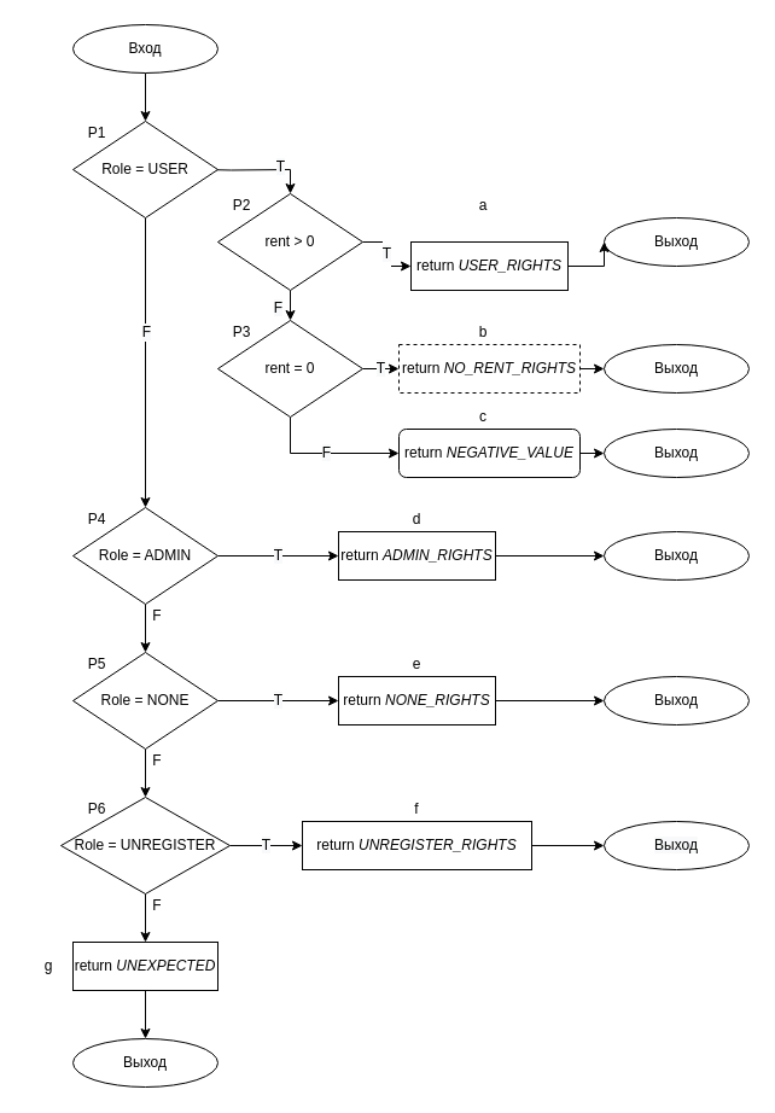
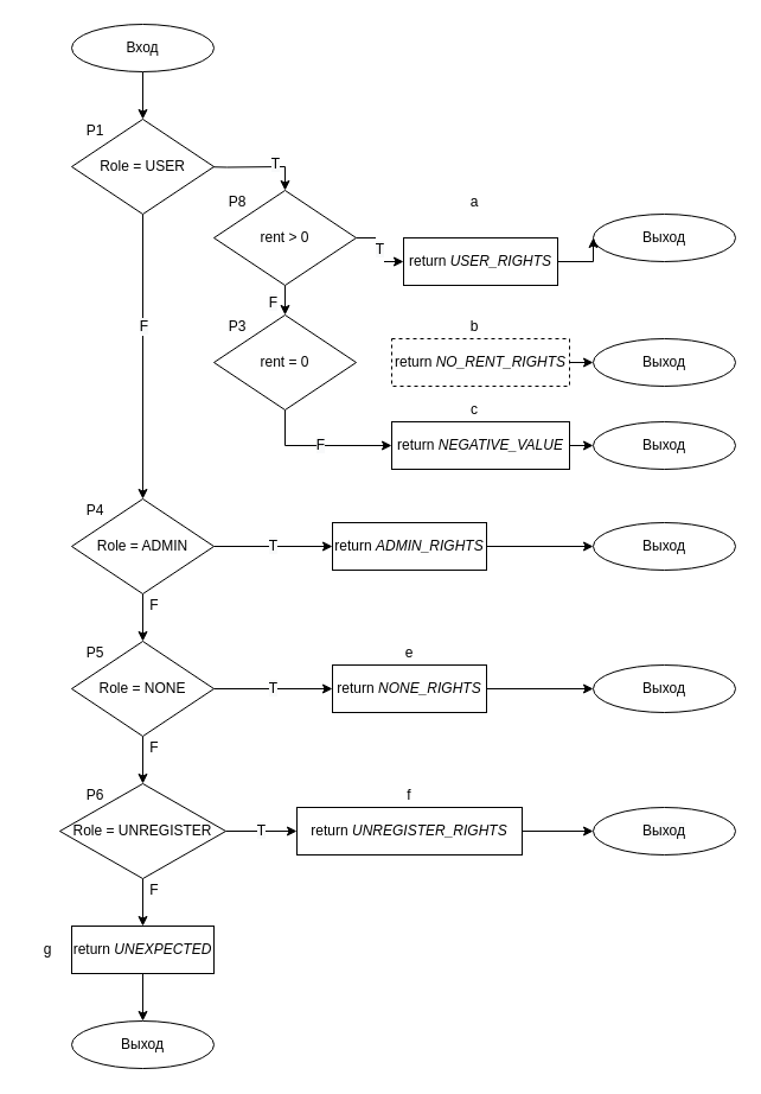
  <mxCell id="0" />
  <mxCell id="1" parent="0" />
  <mxCell id="2" style="edgeStyle=orthogonalEdgeStyle;rounded=0;orthogonalLoop=1;jettySize=auto;html=1;exitX=0.5;exitY=1;exitDx=0;exitDy=0;entryX=0.5;entryY=0;entryDx=0;entryDy=0;" edge="1" parent="1" source="3" target="8"><mxGeometry relative="1" as="geometry" /></mxCell>
  <mxCell id="3" value="Вход" style="ellipse;whiteSpace=wrap;html=1;" vertex="1" parent="1"><mxGeometry x="60" y="20" width="120" height="40" as="geometry" /></mxCell>
  <mxCell id="4" style="edgeStyle=orthogonalEdgeStyle;rounded=0;orthogonalLoop=1;jettySize=auto;html=1;exitX=0.5;exitY=1;exitDx=0;exitDy=0;" edge="1" parent="1" source="8" target="11"><mxGeometry relative="1" as="geometry" /></mxCell>
  <mxCell id="5" value="&lt;span style=&quot;font-size: 12px ; background-color: rgb(248 , 249 , 250)&quot;&gt;F&lt;/span&gt;" style="edgeLabel;html=1;align=center;verticalAlign=middle;resizable=0;points=[];fontFamily=Helvetica;fontColor=#000000;" vertex="1" connectable="0" parent="4"><mxGeometry x="-0.217" relative="1" as="geometry"><mxPoint as="offset" /></mxGeometry></mxCell>
  <mxCell id="6" style="edgeStyle=orthogonalEdgeStyle;rounded=0;orthogonalLoop=1;jettySize=auto;html=1;exitX=1;exitY=0.5;exitDx=0;exitDy=0;entryX=0.5;entryY=0;entryDx=0;entryDy=0;" edge="1" parent="1" target="20"><mxGeometry relative="1" as="geometry"><mxPoint x="170" y="140" as="sourcePoint" /></mxGeometry></mxCell>
  <mxCell id="7" value="&lt;span style=&quot;font-size: 12px ; background-color: rgb(248 , 249 , 250)&quot;&gt;T&lt;/span&gt;" style="edgeLabel;html=1;align=center;verticalAlign=middle;resizable=0;points=[];fontFamily=Helvetica;fontColor=#000000;" vertex="1" connectable="0" parent="6"><mxGeometry x="0.378" y="3" relative="1" as="geometry"><mxPoint as="offset" /></mxGeometry></mxCell>
  <mxCell id="8" value="Role = USER" style="rhombus;whiteSpace=wrap;html=1;" vertex="1" parent="1"><mxGeometry x="60" y="100" width="120" height="80" as="geometry" /></mxCell>
  <mxCell id="9" style="edgeStyle=orthogonalEdgeStyle;rounded=0;orthogonalLoop=1;jettySize=auto;html=1;exitX=0.5;exitY=1;exitDx=0;exitDy=0;entryX=0.5;entryY=0;entryDx=0;entryDy=0;" edge="1" parent="1" source="11" target="14"><mxGeometry relative="1" as="geometry" /></mxCell>
  <mxCell id="10" value="&#10;&#10;&lt;span style=&quot;color: rgb(0, 0, 0); font-family: helvetica; font-size: 12px; font-style: normal; font-weight: 400; letter-spacing: normal; text-align: center; text-indent: 0px; text-transform: none; word-spacing: 0px; background-color: rgb(248, 249, 250); display: inline; float: none;&quot;&gt;T&lt;/span&gt;&#10;&#10;" style="edgeStyle=orthogonalEdgeStyle;rounded=0;orthogonalLoop=1;jettySize=auto;html=1;exitX=1;exitY=0.5;exitDx=0;exitDy=0;entryX=0;entryY=0.5;entryDx=0;entryDy=0;fontFamily=Helvetica;fontColor=#000000;" edge="1" parent="1" source="11" target="30"><mxGeometry relative="1" as="geometry" /></mxCell>
  <mxCell id="11" value="Role = ADMIN" style="rhombus;whiteSpace=wrap;html=1;" vertex="1" parent="1"><mxGeometry x="60" y="420" width="120" height="80" as="geometry" /></mxCell>
  <mxCell id="12" style="edgeStyle=orthogonalEdgeStyle;rounded=0;orthogonalLoop=1;jettySize=auto;html=1;exitX=0.5;exitY=1;exitDx=0;exitDy=0;" edge="1" parent="1" source="14" target="17"><mxGeometry relative="1" as="geometry" /></mxCell>
  <mxCell id="13" value="&#10;&#10;&lt;span style=&quot;color: rgb(0, 0, 0); font-family: helvetica; font-size: 12px; font-style: normal; font-weight: 400; letter-spacing: normal; text-align: center; text-indent: 0px; text-transform: none; word-spacing: 0px; background-color: rgb(248, 249, 250); display: inline; float: none;&quot;&gt;T&lt;/span&gt;&#10;&#10;" style="edgeStyle=orthogonalEdgeStyle;rounded=0;orthogonalLoop=1;jettySize=auto;html=1;exitX=1;exitY=0.5;exitDx=0;exitDy=0;entryX=0;entryY=0.5;entryDx=0;entryDy=0;fontFamily=Helvetica;fontColor=#000000;" edge="1" parent="1" source="14" target="32"><mxGeometry relative="1" as="geometry" /></mxCell>
  <mxCell id="14" value="&lt;span&gt;Role = NONE&lt;/span&gt;" style="rhombus;whiteSpace=wrap;html=1;" vertex="1" parent="1"><mxGeometry x="60" y="540" width="120" height="80" as="geometry" /></mxCell>
  <mxCell id="15" value="&#10;&#10;&lt;span style=&quot;color: rgb(0, 0, 0); font-family: helvetica; font-size: 12px; font-style: normal; font-weight: 400; letter-spacing: normal; text-align: center; text-indent: 0px; text-transform: none; word-spacing: 0px; background-color: rgb(248, 249, 250); display: inline; float: none;&quot;&gt;T&lt;/span&gt;&#10;&#10;" style="edgeStyle=orthogonalEdgeStyle;rounded=0;orthogonalLoop=1;jettySize=auto;html=1;exitX=1;exitY=0.5;exitDx=0;exitDy=0;entryX=0;entryY=0.5;entryDx=0;entryDy=0;fontFamily=Helvetica;fontColor=#000000;" edge="1" parent="1" source="17" target="35"><mxGeometry relative="1" as="geometry" /></mxCell>
  <mxCell id="16" style="edgeStyle=orthogonalEdgeStyle;rounded=0;orthogonalLoop=1;jettySize=auto;html=1;exitX=0.5;exitY=1;exitDx=0;exitDy=0;entryX=0.5;entryY=0;entryDx=0;entryDy=0;fontFamily=Helvetica;fontColor=#000000;" edge="1" parent="1" source="17" target="38"><mxGeometry relative="1" as="geometry" /></mxCell>
  <mxCell id="17" value="&lt;span&gt;Role = UNREGISTER&lt;/span&gt;" style="rhombus;whiteSpace=wrap;html=1;" vertex="1" parent="1"><mxGeometry x="50" y="660" width="140" height="80" as="geometry" /></mxCell>
  <mxCell id="18" value="&#10;&#10;&lt;span style=&quot;color: rgb(0, 0, 0); font-family: helvetica; font-size: 12px; font-style: normal; font-weight: 400; letter-spacing: normal; text-align: center; text-indent: 0px; text-transform: none; word-spacing: 0px; background-color: rgb(248, 249, 250); display: inline; float: none;&quot;&gt;T&lt;/span&gt;&#10;&#10;" style="edgeStyle=orthogonalEdgeStyle;rounded=0;orthogonalLoop=1;jettySize=auto;html=1;exitX=1;exitY=0.5;exitDx=0;exitDy=0;entryX=0;entryY=0.5;entryDx=0;entryDy=0;fontFamily=Helvetica;fontColor=#000000;" edge="1" parent="1" source="20" target="24"><mxGeometry relative="1" as="geometry" /></mxCell>
  <mxCell id="19" value="&#10;&#10;&lt;span style=&quot;color: rgb(0, 0, 0); font-family: helvetica; font-size: 12px; font-style: normal; font-weight: 400; letter-spacing: normal; text-align: center; text-indent: 0px; text-transform: none; word-spacing: 0px; background-color: rgb(248, 249, 250); display: inline; float: none;&quot;&gt;F&lt;/span&gt;&#10;&#10;" style="edgeStyle=orthogonalEdgeStyle;rounded=0;orthogonalLoop=1;jettySize=auto;html=1;exitX=0.5;exitY=1;exitDx=0;exitDy=0;entryX=0.5;entryY=0;entryDx=0;entryDy=0;fontFamily=Helvetica;fontColor=#000000;" edge="1" parent="1" source="20" target="41"><mxGeometry x="0.2" y="-10" relative="1" as="geometry"><mxPoint as="offset" /></mxGeometry></mxCell>
  <mxCell id="20" value="rent &amp;gt; 0" style="rhombus;whiteSpace=wrap;html=1;" vertex="1" parent="1"><mxGeometry x="180" y="160" width="120" height="80" as="geometry" /></mxCell>
  <mxCell id="21" value="Выход" style="ellipse;whiteSpace=wrap;html=1;" vertex="1" parent="1"><mxGeometry x="500" y="180" width="120" height="40" as="geometry" /></mxCell>
  <mxCell id="22" value="Выход" style="ellipse;whiteSpace=wrap;html=1;" vertex="1" parent="1"><mxGeometry x="500" y="285" width="120" height="40" as="geometry" /></mxCell>
  <mxCell id="23" style="edgeStyle=orthogonalEdgeStyle;rounded=0;orthogonalLoop=1;jettySize=auto;html=1;exitX=1;exitY=0.5;exitDx=0;exitDy=0;entryX=0;entryY=0.5;entryDx=0;entryDy=0;fontFamily=Helvetica;fontColor=#000000;" edge="1" parent="1" source="24" target="21"><mxGeometry relative="1" as="geometry" /></mxCell>
  <mxCell id="24" value="return&amp;nbsp;&lt;span style=&quot;font-style: italic;&quot;&gt;USER_RIGHTS&lt;/span&gt;" style="rounded=0;whiteSpace=wrap;html=1;labelBackgroundColor=none;fontFamily=Helvetica;" vertex="1" parent="1"><mxGeometry x="340" y="200" width="130" height="40" as="geometry" /></mxCell>
  <mxCell id="25" style="edgeStyle=orthogonalEdgeStyle;rounded=0;orthogonalLoop=1;jettySize=auto;html=1;exitX=1;exitY=0.5;exitDx=0;exitDy=0;entryX=0;entryY=0.5;entryDx=0;entryDy=0;fontFamily=Helvetica;fontColor=#000000;" edge="1" parent="1" source="26" target="22"><mxGeometry relative="1" as="geometry" /></mxCell>
  <mxCell id="26" value="return&amp;nbsp;&lt;span style=&quot;font-style: italic;&quot;&gt;NO_RENT_RIGHTS&lt;/span&gt;" style="rounded=0;whiteSpace=wrap;html=1;labelBackgroundColor=none;fontFamily=Helvetica;dashed=1;" vertex="1" parent="1"><mxGeometry x="330" y="285" width="150" height="40" as="geometry" /></mxCell>
  <mxCell id="27" value="Выход" style="ellipse;whiteSpace=wrap;html=1;" vertex="1" parent="1"><mxGeometry x="500" y="440" width="120" height="40" as="geometry" /></mxCell>
  <mxCell id="28" value="Выход" style="ellipse;whiteSpace=wrap;html=1;" vertex="1" parent="1"><mxGeometry x="500" y="560" width="120" height="40" as="geometry" /></mxCell>
  <mxCell id="29" style="edgeStyle=orthogonalEdgeStyle;rounded=0;orthogonalLoop=1;jettySize=auto;html=1;exitX=1;exitY=0.5;exitDx=0;exitDy=0;entryX=0;entryY=0.5;entryDx=0;entryDy=0;fontFamily=Helvetica;fontColor=#000000;" edge="1" parent="1" source="30" target="27"><mxGeometry relative="1" as="geometry" /></mxCell>
  <mxCell id="30" value="return&amp;nbsp;&lt;span style=&quot;font-style: italic;&quot;&gt;ADMIN_RIGHTS&lt;/span&gt;" style="rounded=0;whiteSpace=wrap;html=1;labelBackgroundColor=none;fontFamily=Helvetica;" vertex="1" parent="1"><mxGeometry x="280" y="440" width="130" height="40" as="geometry" /></mxCell>
  <mxCell id="31" style="edgeStyle=orthogonalEdgeStyle;rounded=0;orthogonalLoop=1;jettySize=auto;html=1;exitX=1;exitY=0.5;exitDx=0;exitDy=0;entryX=0;entryY=0.5;entryDx=0;entryDy=0;fontFamily=Helvetica;fontColor=#000000;" edge="1" parent="1" source="32" target="28"><mxGeometry relative="1" as="geometry" /></mxCell>
  <mxCell id="32" value="return&amp;nbsp;&lt;span style=&quot;font-style: italic;&quot;&gt;NONE_RIGHTS&lt;/span&gt;" style="rounded=0;whiteSpace=wrap;html=1;labelBackgroundColor=none;fontFamily=Helvetica;" vertex="1" parent="1"><mxGeometry x="280" y="560" width="130" height="40" as="geometry" /></mxCell>
  <mxCell id="33" value="&#10;&#10;&lt;span style=&quot;color: rgb(0, 0, 0); font-family: helvetica; font-size: 12px; font-style: normal; font-weight: 400; letter-spacing: normal; text-align: center; text-indent: 0px; text-transform: none; word-spacing: 0px; background-color: rgb(248, 249, 250); display: inline; float: none;&quot;&gt;Выход&lt;/span&gt;&#10;&#10;" style="ellipse;whiteSpace=wrap;html=1;" vertex="1" parent="1"><mxGeometry x="500" y="680" width="120" height="40" as="geometry" /></mxCell>
  <mxCell id="34" style="edgeStyle=orthogonalEdgeStyle;rounded=0;orthogonalLoop=1;jettySize=auto;html=1;exitX=1;exitY=0.5;exitDx=0;exitDy=0;entryX=0;entryY=0.5;entryDx=0;entryDy=0;fontFamily=Helvetica;fontColor=#000000;" edge="1" parent="1" source="35" target="33"><mxGeometry relative="1" as="geometry" /></mxCell>
  <mxCell id="35" value="return&amp;nbsp;&lt;span style=&quot;font-style: italic;&quot;&gt;UNREGISTER_RIGHTS&lt;/span&gt;" style="rounded=0;whiteSpace=wrap;html=1;labelBackgroundColor=none;fontFamily=Helvetica;" vertex="1" parent="1"><mxGeometry x="250" y="680" width="190" height="40" as="geometry" /></mxCell>
  <mxCell id="36" value="Выход" style="ellipse;whiteSpace=wrap;html=1;" vertex="1" parent="1"><mxGeometry x="60" y="860" width="120" height="40" as="geometry" /></mxCell>
  <mxCell id="37" style="edgeStyle=orthogonalEdgeStyle;rounded=0;orthogonalLoop=1;jettySize=auto;html=1;exitX=0.5;exitY=1;exitDx=0;exitDy=0;entryX=0.5;entryY=0;entryDx=0;entryDy=0;fontFamily=Helvetica;fontColor=#000000;" edge="1" parent="1" source="38" target="36"><mxGeometry relative="1" as="geometry" /></mxCell>
  <mxCell id="38" value="return&amp;nbsp;&lt;span style=&quot;font-style: italic;&quot;&gt;UNEXPECTED&lt;/span&gt;" style="rounded=0;whiteSpace=wrap;html=1;labelBackgroundColor=none;fontFamily=Helvetica;" vertex="1" parent="1"><mxGeometry x="60" y="780" width="120" height="40" as="geometry" /></mxCell>
- <mxCell id="39" value="&#10;&#10;&lt;span style=&quot;color: rgb(0, 0, 0); font-family: helvetica; font-size: 12px; font-style: normal; font-weight: 400; letter-spacing: normal; text-align: center; text-indent: 0px; text-transform: none; word-spacing: 0px; background-color: rgb(248, 249, 250); display: inline; float: none;&quot;&gt;T&lt;/span&gt;&#10;&#10;" style="edgeStyle=orthogonalEdgeStyle;rounded=0;orthogonalLoop=1;jettySize=auto;html=1;exitX=1;exitY=0.5;exitDx=0;exitDy=0;entryX=0;entryY=0.5;entryDx=0;entryDy=0;fontFamily=Helvetica;fontColor=#000000;" edge="1" parent="1" source="41" target="26"><mxGeometry relative="1" as="geometry" /></mxCell>
  <mxCell id="40" value="&#10;&#10;&lt;span style=&quot;color: rgb(0, 0, 0); font-family: helvetica; font-size: 12px; font-style: normal; font-weight: 400; letter-spacing: normal; text-align: center; text-indent: 0px; text-transform: none; word-spacing: 0px; background-color: rgb(248, 249, 250); display: inline; float: none;&quot;&gt;F&lt;/span&gt;&#10;&#10;" style="edgeStyle=orthogonalEdgeStyle;rounded=0;orthogonalLoop=1;jettySize=auto;html=1;exitX=0.5;exitY=1;exitDx=0;exitDy=0;entryX=0;entryY=0.5;entryDx=0;entryDy=0;fontFamily=Helvetica;fontColor=#000000;" edge="1" parent="1" source="41" target="44"><mxGeometry relative="1" as="geometry" /></mxCell>
  <mxCell id="41" value="rent = 0" style="rhombus;whiteSpace=wrap;html=1;" vertex="1" parent="1"><mxGeometry x="180" y="265" width="120" height="80" as="geometry" /></mxCell>
  <mxCell id="42" value="Выход" style="ellipse;whiteSpace=wrap;html=1;" vertex="1" parent="1"><mxGeometry x="500" y="355" width="120" height="40" as="geometry" /></mxCell>
  <mxCell id="43" style="edgeStyle=orthogonalEdgeStyle;rounded=0;orthogonalLoop=1;jettySize=auto;html=1;exitX=1;exitY=0.5;exitDx=0;exitDy=0;entryX=0;entryY=0.5;entryDx=0;entryDy=0;fontFamily=Helvetica;fontColor=#000000;" edge="1" parent="1" source="44" target="42"><mxGeometry relative="1" as="geometry" /></mxCell>
- <mxCell id="44" value="return &lt;i&gt;NEGATIVE_VALUE&lt;br&gt;&lt;/i&gt;" style="whiteSpace=wrap;html=1;labelBackgroundColor=none;fontFamily=Helvetica;rounded=1;" vertex="1" parent="1"><mxGeometry x="330" y="355" width="150" height="40" as="geometry" /></mxCell>
+ <mxCell id="44" value="return &lt;i&gt;NEGATIVE_VALUE&lt;br&gt;&lt;/i&gt;" style="rounded=0;whiteSpace=wrap;html=1;labelBackgroundColor=none;fontFamily=Helvetica;" vertex="1" parent="1"><mxGeometry x="330" y="355" width="150" height="40" as="geometry" /></mxCell>
  <mxCell id="45" value="F" style="text;html=1;strokeColor=none;fillColor=none;align=center;verticalAlign=middle;whiteSpace=wrap;rounded=0;labelBackgroundColor=none;fontFamily=Helvetica;fontColor=#000000;" vertex="1" parent="1"><mxGeometry x="110" y="500" width="40" height="20" as="geometry" /></mxCell>
  <mxCell id="46" value="F" style="text;html=1;strokeColor=none;fillColor=none;align=center;verticalAlign=middle;whiteSpace=wrap;rounded=0;labelBackgroundColor=none;fontFamily=Helvetica;fontColor=#000000;" vertex="1" parent="1"><mxGeometry x="110" y="620" width="40" height="20" as="geometry" /></mxCell>
  <mxCell id="47" value="F" style="text;html=1;strokeColor=none;fillColor=none;align=center;verticalAlign=middle;whiteSpace=wrap;rounded=0;labelBackgroundColor=none;fontFamily=Helvetica;fontColor=#000000;" vertex="1" parent="1"><mxGeometry x="110" y="740" width="40" height="20" as="geometry" /></mxCell>
  <mxCell id="48" value="P1" style="text;html=1;strokeColor=none;fillColor=none;align=center;verticalAlign=middle;whiteSpace=wrap;rounded=0;labelBackgroundColor=none;fontFamily=Helvetica;fontColor=#000000;" vertex="1" parent="1"><mxGeometry x="60" y="100" width="40" height="20" as="geometry" /></mxCell>
- <mxCell id="49" value="P2" style="text;html=1;strokeColor=none;fillColor=none;align=center;verticalAlign=middle;whiteSpace=wrap;rounded=0;labelBackgroundColor=none;fontFamily=Helvetica;fontColor=#000000;" vertex="1" parent="1"><mxGeometry x="180" y="160" width="40" height="20" as="geometry" /></mxCell>
+ <mxCell id="49" value="P8" style="text;html=1;strokeColor=none;fillColor=none;align=center;verticalAlign=middle;whiteSpace=wrap;rounded=0;labelBackgroundColor=none;fontFamily=Helvetica;fontColor=#000000;" vertex="1" parent="1"><mxGeometry x="180" y="160" width="40" height="20" as="geometry" /></mxCell>
  <mxCell id="50" value="P3" style="text;html=1;strokeColor=none;fillColor=none;align=center;verticalAlign=middle;whiteSpace=wrap;rounded=0;labelBackgroundColor=none;fontFamily=Helvetica;fontColor=#000000;" vertex="1" parent="1"><mxGeometry x="180" y="265" width="40" height="20" as="geometry" /></mxCell>
  <mxCell id="51" value="P4" style="text;html=1;strokeColor=none;fillColor=none;align=center;verticalAlign=middle;whiteSpace=wrap;rounded=0;labelBackgroundColor=none;fontFamily=Helvetica;fontColor=#000000;" vertex="1" parent="1"><mxGeometry x="60" y="420" width="40" height="20" as="geometry" /></mxCell>
  <mxCell id="52" value="P5" style="text;html=1;strokeColor=none;fillColor=none;align=center;verticalAlign=middle;whiteSpace=wrap;rounded=0;labelBackgroundColor=none;fontFamily=Helvetica;fontColor=#000000;" vertex="1" parent="1"><mxGeometry x="60" y="540" width="40" height="20" as="geometry" /></mxCell>
  <mxCell id="53" value="P6" style="text;html=1;strokeColor=none;fillColor=none;align=center;verticalAlign=middle;whiteSpace=wrap;rounded=0;labelBackgroundColor=none;fontFamily=Helvetica;fontColor=#000000;" vertex="1" parent="1"><mxGeometry x="60" y="660" width="40" height="20" as="geometry" /></mxCell>
  <mxCell id="54" value="a" style="text;html=1;strokeColor=none;fillColor=none;align=center;verticalAlign=middle;whiteSpace=wrap;rounded=0;labelBackgroundColor=none;fontFamily=Helvetica;fontColor=#000000;" vertex="1" parent="1"><mxGeometry x="380" y="160" width="40" height="20" as="geometry" /></mxCell>
  <mxCell id="55" value="b" style="text;html=1;strokeColor=none;fillColor=none;align=center;verticalAlign=middle;whiteSpace=wrap;rounded=0;labelBackgroundColor=none;fontFamily=Helvetica;fontColor=#000000;" vertex="1" parent="1"><mxGeometry x="380" y="265" width="40" height="20" as="geometry" /></mxCell>
  <mxCell id="56" value="c" style="text;html=1;strokeColor=none;fillColor=none;align=center;verticalAlign=middle;whiteSpace=wrap;rounded=0;labelBackgroundColor=none;fontFamily=Helvetica;fontColor=#000000;" vertex="1" parent="1"><mxGeometry x="380" y="335" width="40" height="20" as="geometry" /></mxCell>
- <mxCell id="57" value="d" style="text;html=1;strokeColor=none;fillColor=none;align=center;verticalAlign=middle;whiteSpace=wrap;rounded=0;labelBackgroundColor=none;fontFamily=Helvetica;fontColor=#000000;" vertex="1" parent="1"><mxGeometry x="325" y="420" width="40" height="20" as="geometry" /></mxCell>
  <mxCell id="58" value="e" style="text;html=1;strokeColor=none;fillColor=none;align=center;verticalAlign=middle;whiteSpace=wrap;rounded=0;labelBackgroundColor=none;fontFamily=Helvetica;fontColor=#000000;" vertex="1" parent="1"><mxGeometry x="325" y="540" width="40" height="20" as="geometry" /></mxCell>
  <mxCell id="59" value="f" style="text;html=1;strokeColor=none;fillColor=none;align=center;verticalAlign=middle;whiteSpace=wrap;rounded=0;labelBackgroundColor=none;fontFamily=Helvetica;fontColor=#000000;" vertex="1" parent="1"><mxGeometry x="325" y="660" width="40" height="20" as="geometry" /></mxCell>
  <mxCell id="60" value="g" style="text;html=1;strokeColor=none;fillColor=none;align=center;verticalAlign=middle;whiteSpace=wrap;rounded=0;labelBackgroundColor=none;fontFamily=Helvetica;fontColor=#000000;" vertex="1" parent="1"><mxGeometry x="20" y="790" width="40" height="20" as="geometry" /></mxCell>
